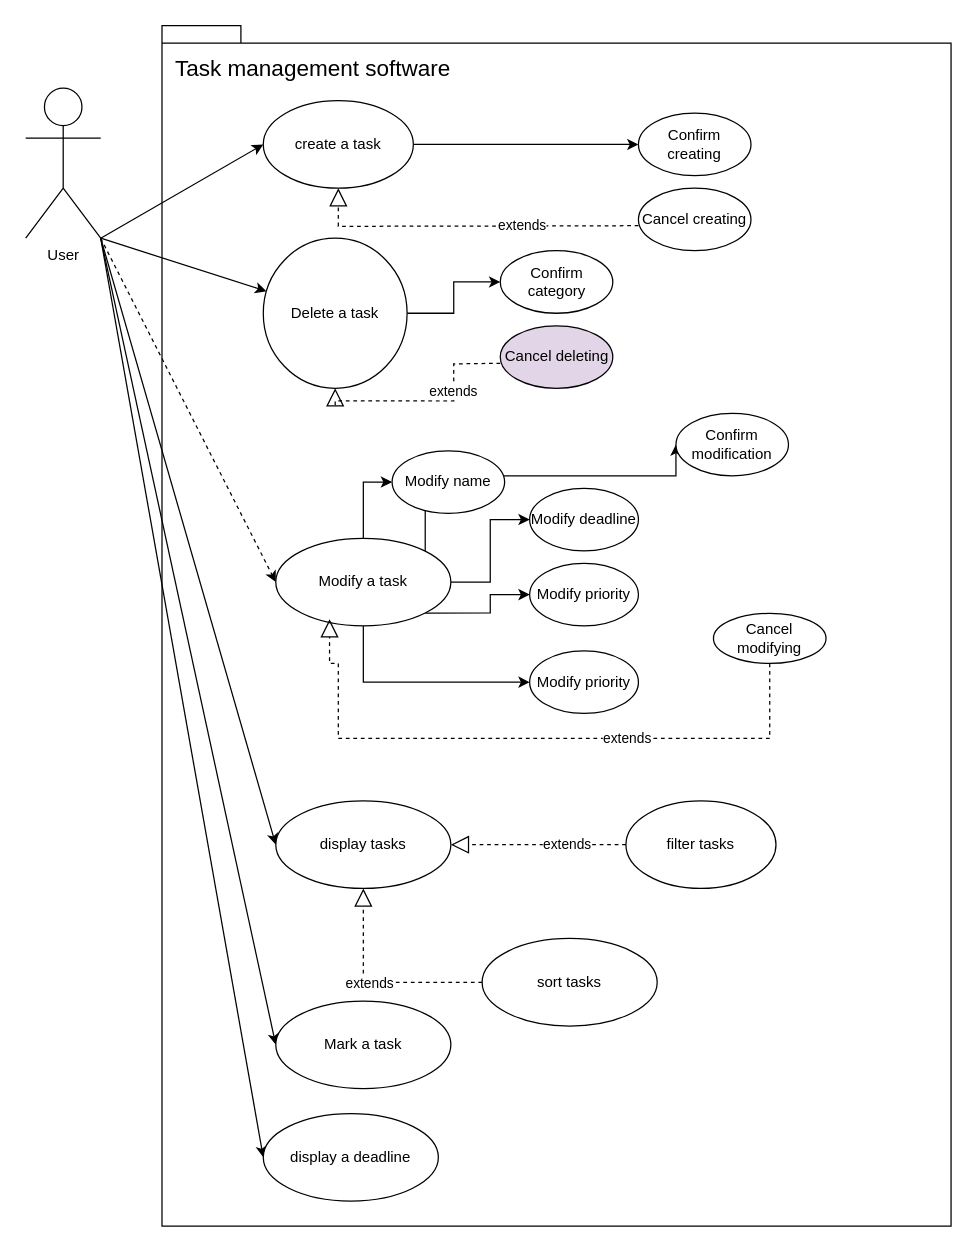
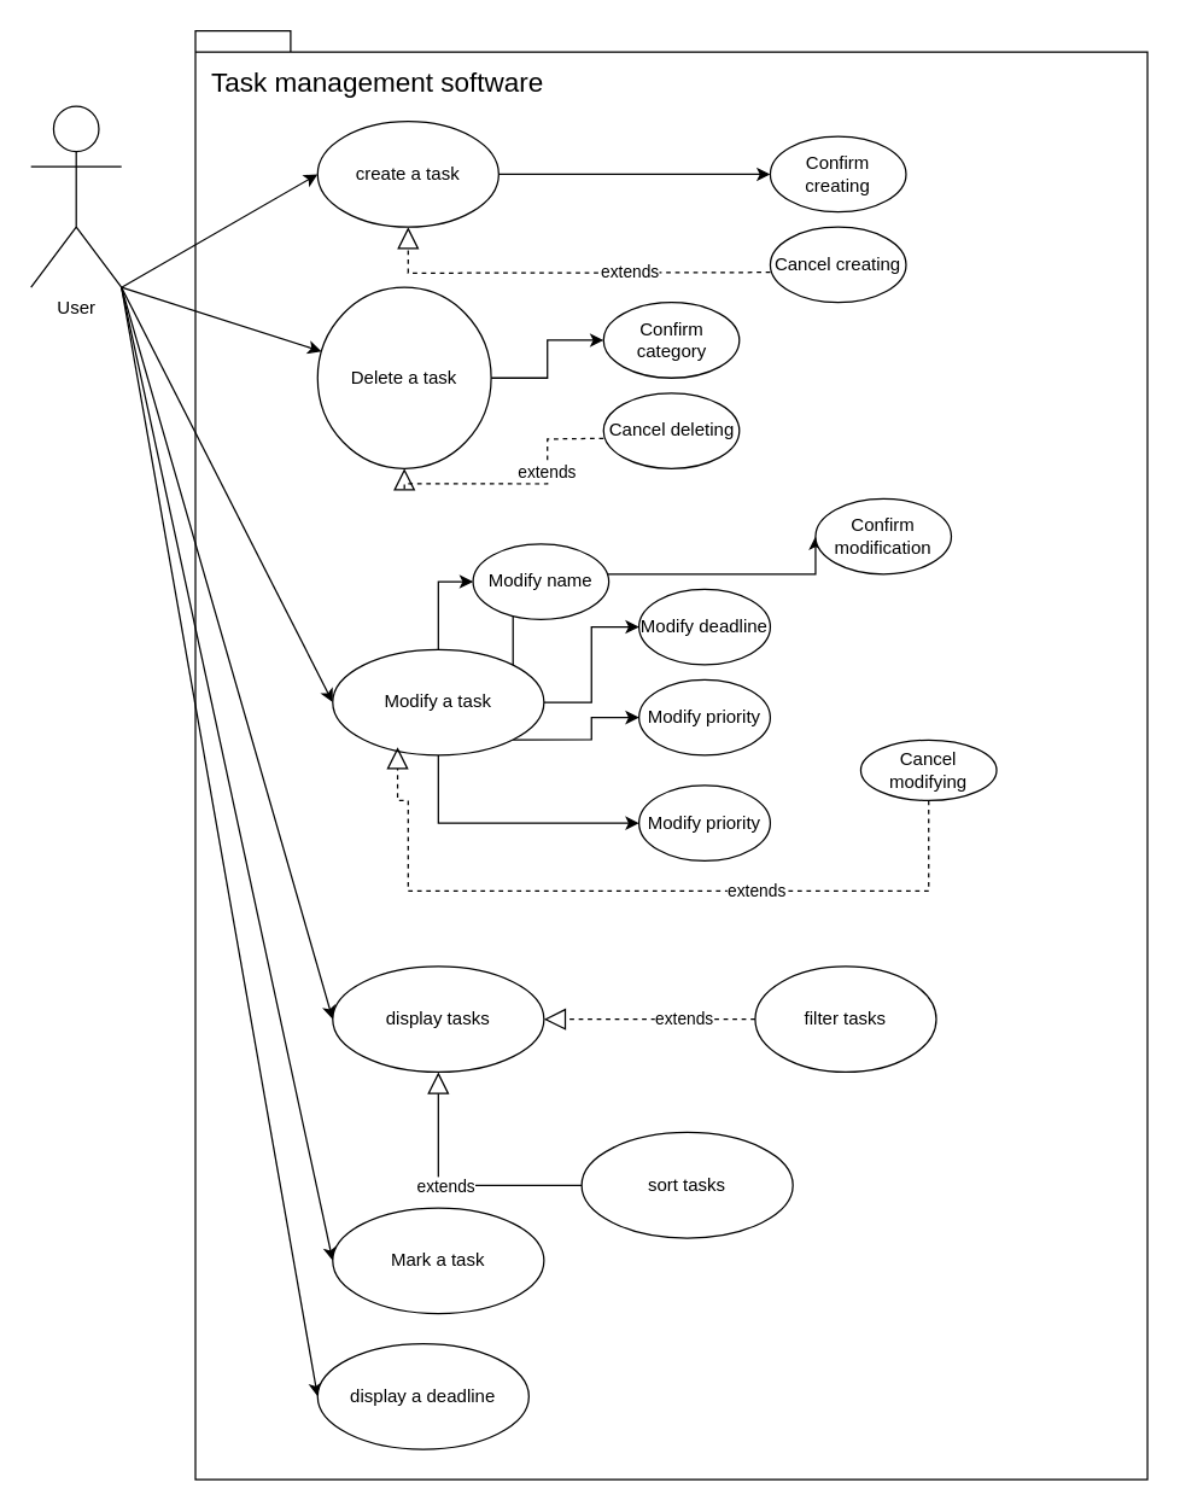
  <mxCell id="0" />
  <mxCell id="1" parent="0" />
  <mxCell id="2" value="" style="shape=folder;fontStyle=1;spacingTop=10;tabWidth=40;tabHeight=14;tabPosition=left;html=1;whiteSpace=wrap;movable=0;resizable=0;rotatable=0;deletable=0;editable=0;locked=1;connectable=0;" parent="1" vertex="1"><mxGeometry x="129" y="20" width="631" height="960" as="geometry" /></mxCell>
  <mxCell id="3" style="rounded=0;orthogonalLoop=1;jettySize=auto;html=1;exitX=1;exitY=1;exitDx=0;exitDy=0;exitPerimeter=0;entryX=0;entryY=0.5;entryDx=0;entryDy=0;" parent="1" source="9" target="11" edge="1"><mxGeometry relative="1" as="geometry"><mxPoint x="90" y="110" as="sourcePoint" /></mxGeometry></mxCell>
  <mxCell id="4" style="rounded=0;orthogonalLoop=1;jettySize=auto;html=1;exitX=1;exitY=1;exitDx=0;exitDy=0;exitPerimeter=0;" parent="1" source="9" target="13" edge="1"><mxGeometry relative="1" as="geometry" /></mxCell>
- <mxCell id="5" style="rounded=0;orthogonalLoop=1;jettySize=auto;html=1;exitX=1;exitY=1;exitDx=0;exitDy=0;exitPerimeter=0;entryX=0;entryY=0.5;entryDx=0;entryDy=0;dashed=1;" parent="1" source="9" target="18" edge="1"><mxGeometry relative="1" as="geometry" /></mxCell>
+ <mxCell id="5" style="rounded=0;orthogonalLoop=1;jettySize=auto;html=1;exitX=1;exitY=1;exitDx=0;exitDy=0;exitPerimeter=0;entryX=0;entryY=0.5;entryDx=0;entryDy=0;" parent="1" source="9" target="18" edge="1"><mxGeometry relative="1" as="geometry" /></mxCell>
  <mxCell id="6" style="rounded=0;orthogonalLoop=1;jettySize=auto;html=1;exitX=1;exitY=1;exitDx=0;exitDy=0;exitPerimeter=0;entryX=0;entryY=0.5;entryDx=0;entryDy=0;" parent="1" source="9" target="19" edge="1"><mxGeometry relative="1" as="geometry" /></mxCell>
  <mxCell id="7" style="rounded=0;orthogonalLoop=1;jettySize=auto;html=1;exitX=1;exitY=1;exitDx=0;exitDy=0;exitPerimeter=0;entryX=0;entryY=0.5;entryDx=0;entryDy=0;fillColor=#FF8000;" parent="1" source="9" target="22" edge="1"><mxGeometry relative="1" as="geometry" /></mxCell>
  <mxCell id="8" style="rounded=0;orthogonalLoop=1;jettySize=auto;html=1;exitX=1;exitY=1;exitDx=0;exitDy=0;exitPerimeter=0;entryX=0;entryY=0.5;entryDx=0;entryDy=0;" edge="1" parent="1" source="9" target="35"><mxGeometry relative="1" as="geometry" /></mxCell>
  <mxCell id="9" value="User" style="shape=umlActor;verticalLabelPosition=bottom;verticalAlign=top;html=1;" parent="1" vertex="1"><mxGeometry x="20" y="70" width="60" height="120" as="geometry" /></mxCell>
  <mxCell id="10" style="edgeStyle=orthogonalEdgeStyle;rounded=0;orthogonalLoop=1;jettySize=auto;html=1;" parent="1" source="11" edge="1"><mxGeometry relative="1" as="geometry"><mxPoint x="510" y="115" as="targetPoint" /></mxGeometry></mxCell>
  <mxCell id="11" value="create a task" style="ellipse;whiteSpace=wrap;html=1;" parent="1" vertex="1"><mxGeometry x="210" y="80" width="120" height="70" as="geometry" /></mxCell>
  <mxCell id="12" style="edgeStyle=orthogonalEdgeStyle;rounded=0;orthogonalLoop=1;jettySize=auto;html=1;exitX=1;exitY=0.5;exitDx=0;exitDy=0;entryX=0;entryY=0.5;entryDx=0;entryDy=0;" parent="1" source="13" target="33" edge="1"><mxGeometry relative="1" as="geometry" /></mxCell>
  <mxCell id="13" value="Delete a task" style="ellipse;whiteSpace=wrap;html=1;" parent="1" vertex="1"><mxGeometry x="210" y="190" width="115" height="120" as="geometry" /></mxCell>
  <mxCell id="14" style="edgeStyle=orthogonalEdgeStyle;rounded=0;orthogonalLoop=1;jettySize=auto;html=1;exitX=1;exitY=0.5;exitDx=0;exitDy=0;entryX=0;entryY=0.5;entryDx=0;entryDy=0;" parent="1" source="18" target="28" edge="1"><mxGeometry relative="1" as="geometry" /></mxCell>
  <mxCell id="15" style="edgeStyle=orthogonalEdgeStyle;rounded=0;orthogonalLoop=1;jettySize=auto;html=1;exitX=1;exitY=1;exitDx=0;exitDy=0;entryX=0;entryY=0.5;entryDx=0;entryDy=0;" parent="1" source="18" target="29" edge="1"><mxGeometry relative="1" as="geometry" /></mxCell>
  <mxCell id="16" style="edgeStyle=orthogonalEdgeStyle;rounded=0;orthogonalLoop=1;jettySize=auto;html=1;exitX=0.5;exitY=1;exitDx=0;exitDy=0;entryX=0;entryY=0.5;entryDx=0;entryDy=0;" parent="1" source="18" target="30" edge="1"><mxGeometry relative="1" as="geometry" /></mxCell>
  <mxCell id="17" style="edgeStyle=orthogonalEdgeStyle;rounded=0;orthogonalLoop=1;jettySize=auto;html=1;exitX=1;exitY=0;exitDx=0;exitDy=0;entryX=0;entryY=0.5;entryDx=0;entryDy=0;" parent="1" source="18" target="32" edge="1"><mxGeometry relative="1" as="geometry"><Array as="points"><mxPoint x="340" y="380" /><mxPoint x="540" y="380" /></Array></mxGeometry></mxCell>
  <mxCell id="18" value="Modify a task" style="ellipse;whiteSpace=wrap;html=1;" parent="1" vertex="1"><mxGeometry x="220" y="430" width="140" height="70" as="geometry" /></mxCell>
  <mxCell id="19" value="display tasks" style="ellipse;whiteSpace=wrap;html=1;" parent="1" vertex="1"><mxGeometry x="220" y="640" width="140" height="70" as="geometry" /></mxCell>
  <mxCell id="20" value="filter tasks" style="ellipse;whiteSpace=wrap;html=1;" parent="1" vertex="1"><mxGeometry x="500" y="640" width="120" height="70" as="geometry" /></mxCell>
  <mxCell id="21" value="sort tasks" style="ellipse;whiteSpace=wrap;html=1;" parent="1" vertex="1"><mxGeometry x="385" y="750" width="140" height="70" as="geometry" /></mxCell>
  <mxCell id="22" value="Mark a task" style="ellipse;whiteSpace=wrap;html=1;" parent="1" vertex="1"><mxGeometry x="220" y="800" width="140" height="70" as="geometry" /></mxCell>
  <mxCell id="23" value="" style="endArrow=block;dashed=1;endFill=0;endSize=12;html=1;rounded=0;exitX=0;exitY=0.5;exitDx=0;exitDy=0;entryX=1;entryY=0.5;entryDx=0;entryDy=0;" parent="1" source="20" target="19" edge="1"><mxGeometry width="160" relative="1" as="geometry"><mxPoint x="370" y="425" as="sourcePoint" /><mxPoint x="390" y="640" as="targetPoint" /></mxGeometry></mxCell>
  <mxCell id="24" value="extends" style="edgeLabel;html=1;align=center;verticalAlign=middle;resizable=0;points=[];" parent="23" vertex="1" connectable="0"><mxGeometry x="-0.31" y="-1" relative="1" as="geometry"><mxPoint as="offset" /></mxGeometry></mxCell>
- <mxCell id="25" value="" style="endArrow=block;dashed=1;endFill=0;endSize=12;html=1;rounded=0;entryX=0.5;entryY=1;entryDx=0;entryDy=0;edgeStyle=orthogonalEdgeStyle;exitX=0;exitY=0.5;exitDx=0;exitDy=0;" parent="1" source="21" target="19" edge="1"><mxGeometry width="160" relative="1" as="geometry"><mxPoint x="440" y="760" as="sourcePoint" /><mxPoint x="310" y="350" as="targetPoint" /></mxGeometry></mxCell>
+ <mxCell id="25" value="" style="endArrow=block;dashed=0;endFill=0;endSize=12;html=1;rounded=0;entryX=0.5;entryY=1;entryDx=0;entryDy=0;edgeStyle=orthogonalEdgeStyle;exitX=0;exitY=0.5;exitDx=0;exitDy=0;" parent="1" source="21" target="19" edge="1"><mxGeometry width="160" relative="1" as="geometry"><mxPoint x="440" y="760" as="sourcePoint" /><mxPoint x="310" y="350" as="targetPoint" /></mxGeometry></mxCell>
  <mxCell id="26" value="extends" style="edgeLabel;html=1;align=center;verticalAlign=middle;resizable=0;points=[];" parent="25" vertex="1" connectable="0"><mxGeometry x="0.065" relative="1" as="geometry"><mxPoint as="offset" /></mxGeometry></mxCell>
  <mxCell id="27" value="Modify name" style="ellipse;whiteSpace=wrap;html=1;" parent="1" vertex="1"><mxGeometry x="313" y="360" width="90" height="50" as="geometry" /></mxCell>
  <mxCell id="28" value="Modify deadline" style="ellipse;whiteSpace=wrap;html=1;" parent="1" vertex="1"><mxGeometry x="423" y="390" width="87" height="50" as="geometry" /></mxCell>
  <mxCell id="29" value="Modify&amp;nbsp;&lt;span style=&quot;background-color: transparent; color: light-dark(rgb(0, 0, 0), rgb(255, 255, 255));&quot;&gt;priority&lt;/span&gt;" style="ellipse;whiteSpace=wrap;html=1;" parent="1" vertex="1"><mxGeometry x="423" y="450" width="87" height="50" as="geometry" /></mxCell>
  <mxCell id="30" value="Modify&amp;nbsp;&lt;span style=&quot;background-color: transparent; color: light-dark(rgb(0, 0, 0), rgb(255, 255, 255));&quot;&gt;priority&lt;/span&gt;" style="ellipse;whiteSpace=wrap;html=1;" parent="1" vertex="1"><mxGeometry x="423" y="520" width="87" height="50" as="geometry" /></mxCell>
  <mxCell id="31" style="edgeStyle=orthogonalEdgeStyle;rounded=0;orthogonalLoop=1;jettySize=auto;html=1;entryX=0;entryY=0.5;entryDx=0;entryDy=0;exitX=0.5;exitY=0;exitDx=0;exitDy=0;" parent="1" source="18" target="27" edge="1"><mxGeometry relative="1" as="geometry"><mxPoint x="410" y="340" as="targetPoint" /><mxPoint x="290" y="420" as="sourcePoint" /></mxGeometry></mxCell>
  <mxCell id="32" value="Confirm modification" style="ellipse;whiteSpace=wrap;html=1;" parent="1" vertex="1"><mxGeometry x="540" y="330" width="90" height="50" as="geometry" /></mxCell>
  <mxCell id="33" value="Confirm category" style="ellipse;whiteSpace=wrap;html=1;" parent="1" vertex="1"><mxGeometry x="399.5" y="200" width="90" height="50" as="geometry" /></mxCell>
  <mxCell id="34" value="Confirm creating" style="ellipse;whiteSpace=wrap;html=1;" vertex="1" parent="1"><mxGeometry x="510" y="90" width="90" height="50" as="geometry" /></mxCell>
  <mxCell id="35" value="display a deadline" style="ellipse;whiteSpace=wrap;html=1;" vertex="1" parent="1"><mxGeometry x="210" y="890" width="140" height="70" as="geometry" /></mxCell>
- <mxCell id="36" value="Cancel deleting" style="ellipse;whiteSpace=wrap;html=1;fillColor=#e1d5e7;" vertex="1" parent="1"><mxGeometry x="399.5" y="260" width="90" height="50" as="geometry" /></mxCell>
+ <mxCell id="36" value="Cancel deleting" style="ellipse;whiteSpace=wrap;html=1;" vertex="1" parent="1"><mxGeometry x="399.5" y="260" width="90" height="50" as="geometry" /></mxCell>
  <mxCell id="37" value="" style="endArrow=block;dashed=1;endFill=0;endSize=12;html=1;rounded=0;exitX=0;exitY=0.5;exitDx=0;exitDy=0;entryX=0.5;entryY=1;entryDx=0;entryDy=0;edgeStyle=orthogonalEdgeStyle;" edge="1" parent="1" target="13"><mxGeometry width="160" relative="1" as="geometry"><mxPoint x="399.5" y="290" as="sourcePoint" /><mxPoint x="259.5" y="290" as="targetPoint" /></mxGeometry></mxCell>
  <mxCell id="38" value="extends" style="edgeLabel;html=1;align=center;verticalAlign=middle;resizable=0;points=[];" vertex="1" connectable="0" parent="37"><mxGeometry x="-0.31" y="-1" relative="1" as="geometry"><mxPoint as="offset" /></mxGeometry></mxCell>
  <mxCell id="39" value="Cancel modifying" style="ellipse;whiteSpace=wrap;html=1;" vertex="1" parent="1"><mxGeometry x="570" y="490" width="90" height="40" as="geometry" /></mxCell>
  <mxCell id="40" value="" style="endArrow=block;dashed=1;endFill=0;endSize=12;html=1;rounded=0;exitX=0.5;exitY=1;exitDx=0;exitDy=0;entryX=0.307;entryY=0.924;entryDx=0;entryDy=0;edgeStyle=orthogonalEdgeStyle;entryPerimeter=0;" edge="1" parent="1" source="39" target="18"><mxGeometry width="160" relative="1" as="geometry"><mxPoint x="389.5" y="580" as="sourcePoint" /><mxPoint x="270" y="550" as="targetPoint" /><Array as="points"><mxPoint x="615" y="590" /><mxPoint x="270" y="590" /><mxPoint x="270" y="530" /><mxPoint x="263" y="530" /></Array></mxGeometry></mxCell>
  <mxCell id="41" value="extends" style="edgeLabel;html=1;align=center;verticalAlign=middle;resizable=0;points=[];" vertex="1" connectable="0" parent="40"><mxGeometry x="-0.31" y="-1" relative="1" as="geometry"><mxPoint as="offset" /></mxGeometry></mxCell>
  <mxCell id="42" value="Cancel creating" style="ellipse;whiteSpace=wrap;html=1;" vertex="1" parent="1"><mxGeometry x="510" y="150" width="90" height="50" as="geometry" /></mxCell>
  <mxCell id="43" value="" style="endArrow=block;dashed=1;endFill=0;endSize=12;html=1;rounded=0;exitX=0;exitY=0.5;exitDx=0;exitDy=0;entryX=0.5;entryY=1;entryDx=0;entryDy=0;edgeStyle=orthogonalEdgeStyle;" edge="1" parent="1" target="11"><mxGeometry width="160" relative="1" as="geometry"><mxPoint x="510" y="180" as="sourcePoint" /><mxPoint x="390.5" y="150" as="targetPoint" /></mxGeometry></mxCell>
  <mxCell id="44" value="extends" style="edgeLabel;html=1;align=center;verticalAlign=middle;resizable=0;points=[];" vertex="1" connectable="0" parent="43"><mxGeometry x="-0.31" y="-1" relative="1" as="geometry"><mxPoint as="offset" /></mxGeometry></mxCell>
  <mxCell id="45" value="&lt;font style=&quot;font-size: 18px;&quot;&gt;Task management software&lt;/font&gt;" style="text;strokeColor=none;align=center;fillColor=none;html=1;verticalAlign=middle;whiteSpace=wrap;rounded=0;movable=0;resizable=0;rotatable=0;deletable=0;editable=0;locked=1;connectable=0;" vertex="1" parent="1"><mxGeometry x="130" y="40" width="240" height="30" as="geometry" /></mxCell>
